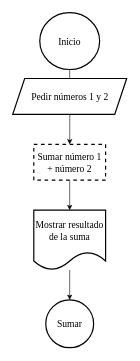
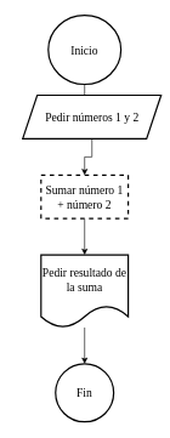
  <mxCell id="0" />
  <mxCell id="1" parent="0" />
  <mxCell id="2" value="" style="edgeStyle=orthogonalEdgeStyle;rounded=0;orthogonalLoop=1;jettySize=auto;html=1;" edge="1" parent="1" source="3" target="5"><mxGeometry relative="1" as="geometry" /></mxCell>
  <mxCell id="3" value="Inicio" style="strokeWidth=2;html=1;shape=mxgraph.flowchart.start_1;whiteSpace=wrap;fontFamily=Georgia;fontSize=16;" vertex="1" parent="1"><mxGeometry x="66" y="20" width="100" height="95" as="geometry" /></mxCell>
  <mxCell id="4" value="" style="edgeStyle=orthogonalEdgeStyle;rounded=0;orthogonalLoop=1;jettySize=auto;html=1;" edge="1" parent="1" source="5" target="7"><mxGeometry relative="1" as="geometry" /></mxCell>
- <mxCell id="5" value="Pedir números 1 y 2" style="shape=parallelogram;perimeter=parallelogramPerimeter;whiteSpace=wrap;html=1;fixedSize=1;fontSize=16;fontFamily=Georgia;strokeWidth=2;" vertex="1" parent="1"><mxGeometry x="20.75" y="130" width="190.5" height="60" as="geometry" /></mxCell>
+ <mxCell id="5" value="Pedir números 1 y 2" style="shape=parallelogram;perimeter=parallelogramPerimeter;whiteSpace=wrap;html=1;fixedSize=1;fontSize=16;fontFamily=Georgia;strokeWidth=2;" vertex="1" parent="1"><mxGeometry x="30.75" y="130" width="190.5" height="60" as="geometry" /></mxCell>
  <mxCell id="6" value="" style="edgeStyle=orthogonalEdgeStyle;rounded=0;orthogonalLoop=1;jettySize=auto;html=1;" edge="1" parent="1" source="7" target="9"><mxGeometry relative="1" as="geometry" /></mxCell>
  <mxCell id="7" value="Sumar número 1 + número 2" style="whiteSpace=wrap;html=1;fontSize=16;fontFamily=Georgia;strokeWidth=2;dashed=1;" vertex="1" parent="1"><mxGeometry x="56" y="240" width="120" height="60" as="geometry" /></mxCell>
  <mxCell id="8" value="" style="edgeStyle=orthogonalEdgeStyle;rounded=0;orthogonalLoop=1;jettySize=auto;html=1;" edge="1" parent="1" source="9" target="10"><mxGeometry relative="1" as="geometry" /></mxCell>
- <mxCell id="9" value="Mostrar resultado de la suma" style="shape=document;whiteSpace=wrap;html=1;boundedLbl=1;fontSize=16;fontFamily=Georgia;strokeWidth=2;" vertex="1" parent="1"><mxGeometry x="56" y="350" width="120" height="100" as="geometry" /></mxCell>
- <mxCell id="10" value="Sumar" style="ellipse;whiteSpace=wrap;html=1;fontSize=16;fontFamily=Georgia;strokeWidth=2;" vertex="1" parent="1"><mxGeometry x="76" y="500" width="80" height="80" as="geometry" /></mxCell>
+ <mxCell id="9" value="Pedir resultado de la suma" style="shape=document;whiteSpace=wrap;html=1;boundedLbl=1;fontSize=16;fontFamily=Georgia;strokeWidth=2;" vertex="1" parent="1"><mxGeometry x="56" y="350" width="120" height="100" as="geometry" /></mxCell>
+ <mxCell id="10" value="Fin" style="ellipse;whiteSpace=wrap;html=1;fontSize=16;fontFamily=Georgia;strokeWidth=2;" vertex="1" parent="1"><mxGeometry x="76" y="500" width="80" height="80" as="geometry" /></mxCell>
